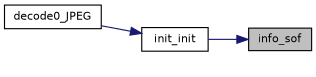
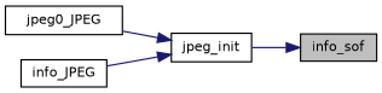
  digraph {
    rankdir=RL
    node [color=black fillcolor=white fontname=Helvetica fontsize=10 shape=record style=filled]
    edge [color=midnightblue dir=back fontname=Helvetica fontsize=10 labelfontname=Helvetica labelfontsize=10 style=solid]
    n1 [fillcolor=grey75 fontcolor=black height=0.2 label=info_sof width=0.4]
-   n2 [height=0.2 label=init_init width=0.4]
-   n3 [height=0.2 label=decode0_JPEG width=0.4]
+   n2 [height=0.2 label=jpeg_init width=0.4]
+   n3 [height=0.2 label=jpeg0_JPEG width=0.4]
+   n4 [height=0.2 label=info_JPEG width=0.4]
    n1 -> n2
    n2 -> n3
+   n2 -> n4
  }
